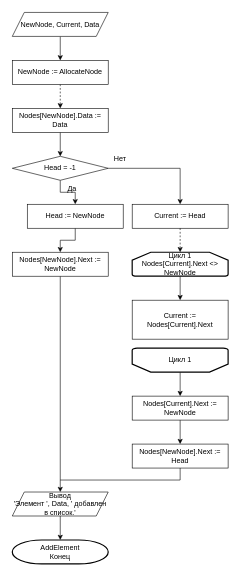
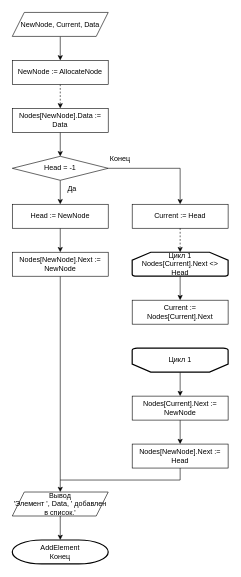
  <mxCell id="0" />
  <mxCell id="1" parent="0" />
  <mxCell id="2" style="edgeStyle=orthogonalEdgeStyle;rounded=0;orthogonalLoop=1;jettySize=auto;html=1;" edge="1" parent="1" source="3" target="7"><mxGeometry relative="1" as="geometry" /></mxCell>
  <mxCell id="3" value="NewNode, Current, Data" style="shape=parallelogram;perimeter=parallelogramPerimeter;whiteSpace=wrap;html=1;fixedSize=1;" vertex="1" parent="1"><mxGeometry x="20" y="20" width="160" height="40" as="geometry" /></mxCell>
  <mxCell id="4" style="edgeStyle=orthogonalEdgeStyle;rounded=0;orthogonalLoop=1;jettySize=auto;html=1;entryX=0.5;entryY=0;entryDx=0;entryDy=0;" edge="1" parent="1" source="5" target="9"><mxGeometry relative="1" as="geometry" /></mxCell>
  <mxCell id="5" value="Nodes[NewNode].Data := Data" style="rounded=0;whiteSpace=wrap;html=1;" vertex="1" parent="1"><mxGeometry x="20" y="180" width="160" height="40" as="geometry" /></mxCell>
  <mxCell id="6" style="edgeStyle=orthogonalEdgeStyle;rounded=0;orthogonalLoop=1;jettySize=auto;html=1;entryX=0.5;entryY=0;entryDx=0;entryDy=0;dashed=1;" edge="1" parent="1" source="7" target="5"><mxGeometry relative="1" as="geometry" /></mxCell>
  <mxCell id="7" value="NewNode := AllocateNode" style="rounded=0;whiteSpace=wrap;html=1;" vertex="1" parent="1"><mxGeometry x="20" y="100" width="160" height="40" as="geometry" /></mxCell>
  <mxCell id="8" style="edgeStyle=orthogonalEdgeStyle;rounded=0;orthogonalLoop=1;jettySize=auto;html=1;entryX=0.5;entryY=0;entryDx=0;entryDy=0;" edge="1" parent="1" source="9" target="13"><mxGeometry relative="1" as="geometry" /></mxCell>
  <mxCell id="9" value="Head = -1" style="rhombus;whiteSpace=wrap;html=1;" vertex="1" parent="1"><mxGeometry x="20" y="260" width="160" height="40" as="geometry" /></mxCell>
  <mxCell id="10" style="edgeStyle=orthogonalEdgeStyle;rounded=0;orthogonalLoop=1;jettySize=auto;html=1;entryX=0.5;entryY=0;entryDx=0;entryDy=0;" edge="1" parent="1" source="11" target="26"><mxGeometry relative="1" as="geometry" /></mxCell>
  <mxCell id="11" value="Nodes[NewNode].Next := NewNode" style="rounded=0;whiteSpace=wrap;html=1;" vertex="1" parent="1"><mxGeometry x="20" y="420" width="160" height="40" as="geometry" /></mxCell>
  <mxCell id="12" style="edgeStyle=orthogonalEdgeStyle;rounded=0;orthogonalLoop=1;jettySize=auto;html=1;entryX=0.5;entryY=0;entryDx=0;entryDy=0;" edge="1" parent="1" source="13" target="11"><mxGeometry relative="1" as="geometry" /></mxCell>
- <mxCell id="13" value="Head := NewNode" style="rounded=0;whiteSpace=wrap;html=1;" vertex="1" parent="1"><mxGeometry x="45" y="340" width="160" height="40" as="geometry" /></mxCell>
+ <mxCell id="13" value="Head := NewNode" style="rounded=0;whiteSpace=wrap;html=1;" vertex="1" parent="1"><mxGeometry x="20" y="340" width="160" height="40" as="geometry" /></mxCell>
  <mxCell id="14" value="Current := Head" style="rounded=0;whiteSpace=wrap;html=1;" vertex="1" parent="1"><mxGeometry x="220" y="340" width="160" height="40" as="geometry" /></mxCell>
  <mxCell id="15" style="edgeStyle=orthogonalEdgeStyle;rounded=0;orthogonalLoop=1;jettySize=auto;html=1;entryX=0.5;entryY=0;entryDx=0;entryDy=0;" edge="1" parent="1" source="16" target="17"><mxGeometry relative="1" as="geometry" /></mxCell>
- <mxCell id="16" value="Цикл 1&lt;div&gt;Nodes[Current].Next &amp;lt;&amp;gt; NewNode&lt;/div&gt;" style="strokeWidth=2;html=1;shape=mxgraph.flowchart.loop_limit;whiteSpace=wrap;" vertex="1" parent="1"><mxGeometry x="220" y="420" width="160" height="40" as="geometry" /></mxCell>
- <mxCell id="17" value="Current := Nodes[Current].Next" style="rounded=0;whiteSpace=wrap;html=1;" vertex="1" parent="1"><mxGeometry x="220" y="500" width="160" height="65" as="geometry" /></mxCell>
+ <mxCell id="16" value="Цикл 1&lt;div&gt;Nodes[Current].Next &amp;lt;&amp;gt; Head&lt;/div&gt;" style="strokeWidth=2;html=1;shape=mxgraph.flowchart.loop_limit;whiteSpace=wrap;" vertex="1" parent="1"><mxGeometry x="220" y="420" width="160" height="40" as="geometry" /></mxCell>
+ <mxCell id="17" value="Current := Nodes[Current].Next" style="rounded=0;whiteSpace=wrap;html=1;" vertex="1" parent="1"><mxGeometry x="220" y="500" width="160" height="40" as="geometry" /></mxCell>
  <mxCell id="18" style="edgeStyle=orthogonalEdgeStyle;rounded=0;orthogonalLoop=1;jettySize=auto;html=1;entryX=0.5;entryY=0;entryDx=0;entryDy=0;" edge="1" parent="1" source="19" target="24"><mxGeometry relative="1" as="geometry" /></mxCell>
  <mxCell id="19" value="Цикл 1" style="strokeWidth=2;html=1;shape=mxgraph.flowchart.loop_limit;whiteSpace=wrap;direction=west;" vertex="1" parent="1"><mxGeometry x="220" y="580" width="160" height="40" as="geometry" /></mxCell>
  <mxCell id="20" value="" style="endArrow=none;html=1;rounded=0;exitX=1;exitY=0.5;exitDx=0;exitDy=0;" edge="1" parent="1" source="9"><mxGeometry width="50" height="50" relative="1" as="geometry"><mxPoint x="310" y="260" as="sourcePoint" /><mxPoint x="300" y="280" as="targetPoint" /></mxGeometry></mxCell>
  <mxCell id="21" value="" style="endArrow=classic;html=1;rounded=0;entryX=0.5;entryY=0;entryDx=0;entryDy=0;" edge="1" parent="1" target="14"><mxGeometry width="50" height="50" relative="1" as="geometry"><mxPoint x="300" y="280" as="sourcePoint" /><mxPoint x="360" y="210" as="targetPoint" /></mxGeometry></mxCell>
  <mxCell id="22" style="edgeStyle=orthogonalEdgeStyle;rounded=0;orthogonalLoop=1;jettySize=auto;html=1;entryX=0.5;entryY=0;entryDx=0;entryDy=0;entryPerimeter=0;dashed=1;" edge="1" parent="1" source="14" target="16"><mxGeometry relative="1" as="geometry" /></mxCell>
  <mxCell id="23" style="edgeStyle=orthogonalEdgeStyle;rounded=0;orthogonalLoop=1;jettySize=auto;html=1;entryX=0.5;entryY=0;entryDx=0;entryDy=0;" edge="1" parent="1" source="24" target="25"><mxGeometry relative="1" as="geometry" /></mxCell>
  <mxCell id="24" value="Nodes[Current].Next := NewNode" style="rounded=0;whiteSpace=wrap;html=1;" vertex="1" parent="1"><mxGeometry x="220" y="660" width="160" height="40" as="geometry" /></mxCell>
  <mxCell id="25" value="Nodes[NewNode].Next := Head" style="rounded=0;whiteSpace=wrap;html=1;" vertex="1" parent="1"><mxGeometry x="220" y="740" width="160" height="40" as="geometry" /></mxCell>
  <mxCell id="26" value="Вывод&lt;div&gt;'Элемент ', Data, ' добавлен в список.'&lt;/div&gt;" style="shape=parallelogram;perimeter=parallelogramPerimeter;whiteSpace=wrap;html=1;fixedSize=1;" vertex="1" parent="1"><mxGeometry x="20" y="820" width="160" height="40" as="geometry" /></mxCell>
  <mxCell id="27" value="" style="endArrow=none;html=1;rounded=0;entryX=0.5;entryY=1;entryDx=0;entryDy=0;" edge="1" parent="1" target="25"><mxGeometry width="50" height="50" relative="1" as="geometry"><mxPoint x="300" y="800" as="sourcePoint" /><mxPoint x="360" y="610" as="targetPoint" /></mxGeometry></mxCell>
  <mxCell id="28" value="" style="endArrow=none;html=1;rounded=0;" edge="1" parent="1"><mxGeometry width="50" height="50" relative="1" as="geometry"><mxPoint x="100" y="800" as="sourcePoint" /><mxPoint x="300" y="800" as="targetPoint" /></mxGeometry></mxCell>
  <mxCell id="29" value="AddElement&lt;div&gt;Конец&lt;/div&gt;" style="strokeWidth=2;html=1;shape=mxgraph.flowchart.terminator;whiteSpace=wrap;" vertex="1" parent="1"><mxGeometry x="20" y="900" width="160" height="40" as="geometry" /></mxCell>
  <mxCell id="30" style="edgeStyle=orthogonalEdgeStyle;rounded=0;orthogonalLoop=1;jettySize=auto;html=1;entryX=0.5;entryY=0;entryDx=0;entryDy=0;entryPerimeter=0;" edge="1" parent="1" source="26" target="29"><mxGeometry relative="1" as="geometry" /></mxCell>
  <mxCell id="31" value="Да" style="text;html=1;align=center;verticalAlign=middle;whiteSpace=wrap;rounded=0;" vertex="1" parent="1"><mxGeometry x="90" y="300" width="60" height="30" as="geometry" /></mxCell>
- <mxCell id="32" value="Нет" style="text;html=1;align=center;verticalAlign=middle;whiteSpace=wrap;rounded=0;" vertex="1" parent="1"><mxGeometry x="170" y="250" width="60" height="30" as="geometry" /></mxCell>
+ <mxCell id="32" value="Конец" style="text;html=1;align=center;verticalAlign=middle;whiteSpace=wrap;rounded=0;" vertex="1" parent="1"><mxGeometry x="170" y="250" width="60" height="30" as="geometry" /></mxCell>
